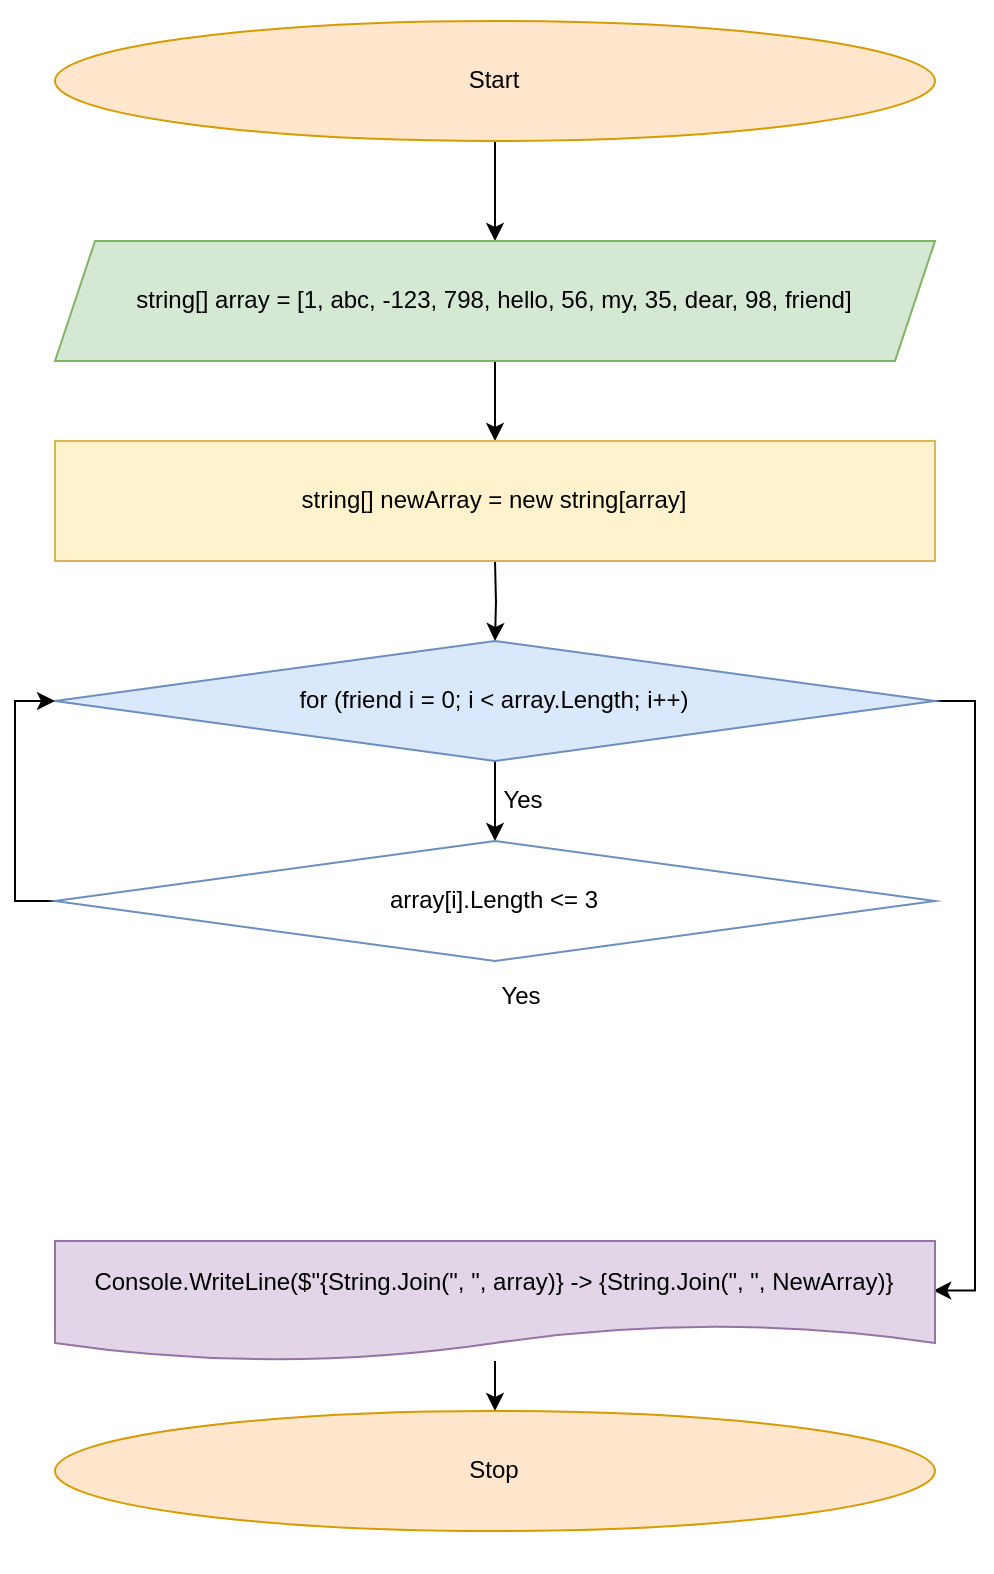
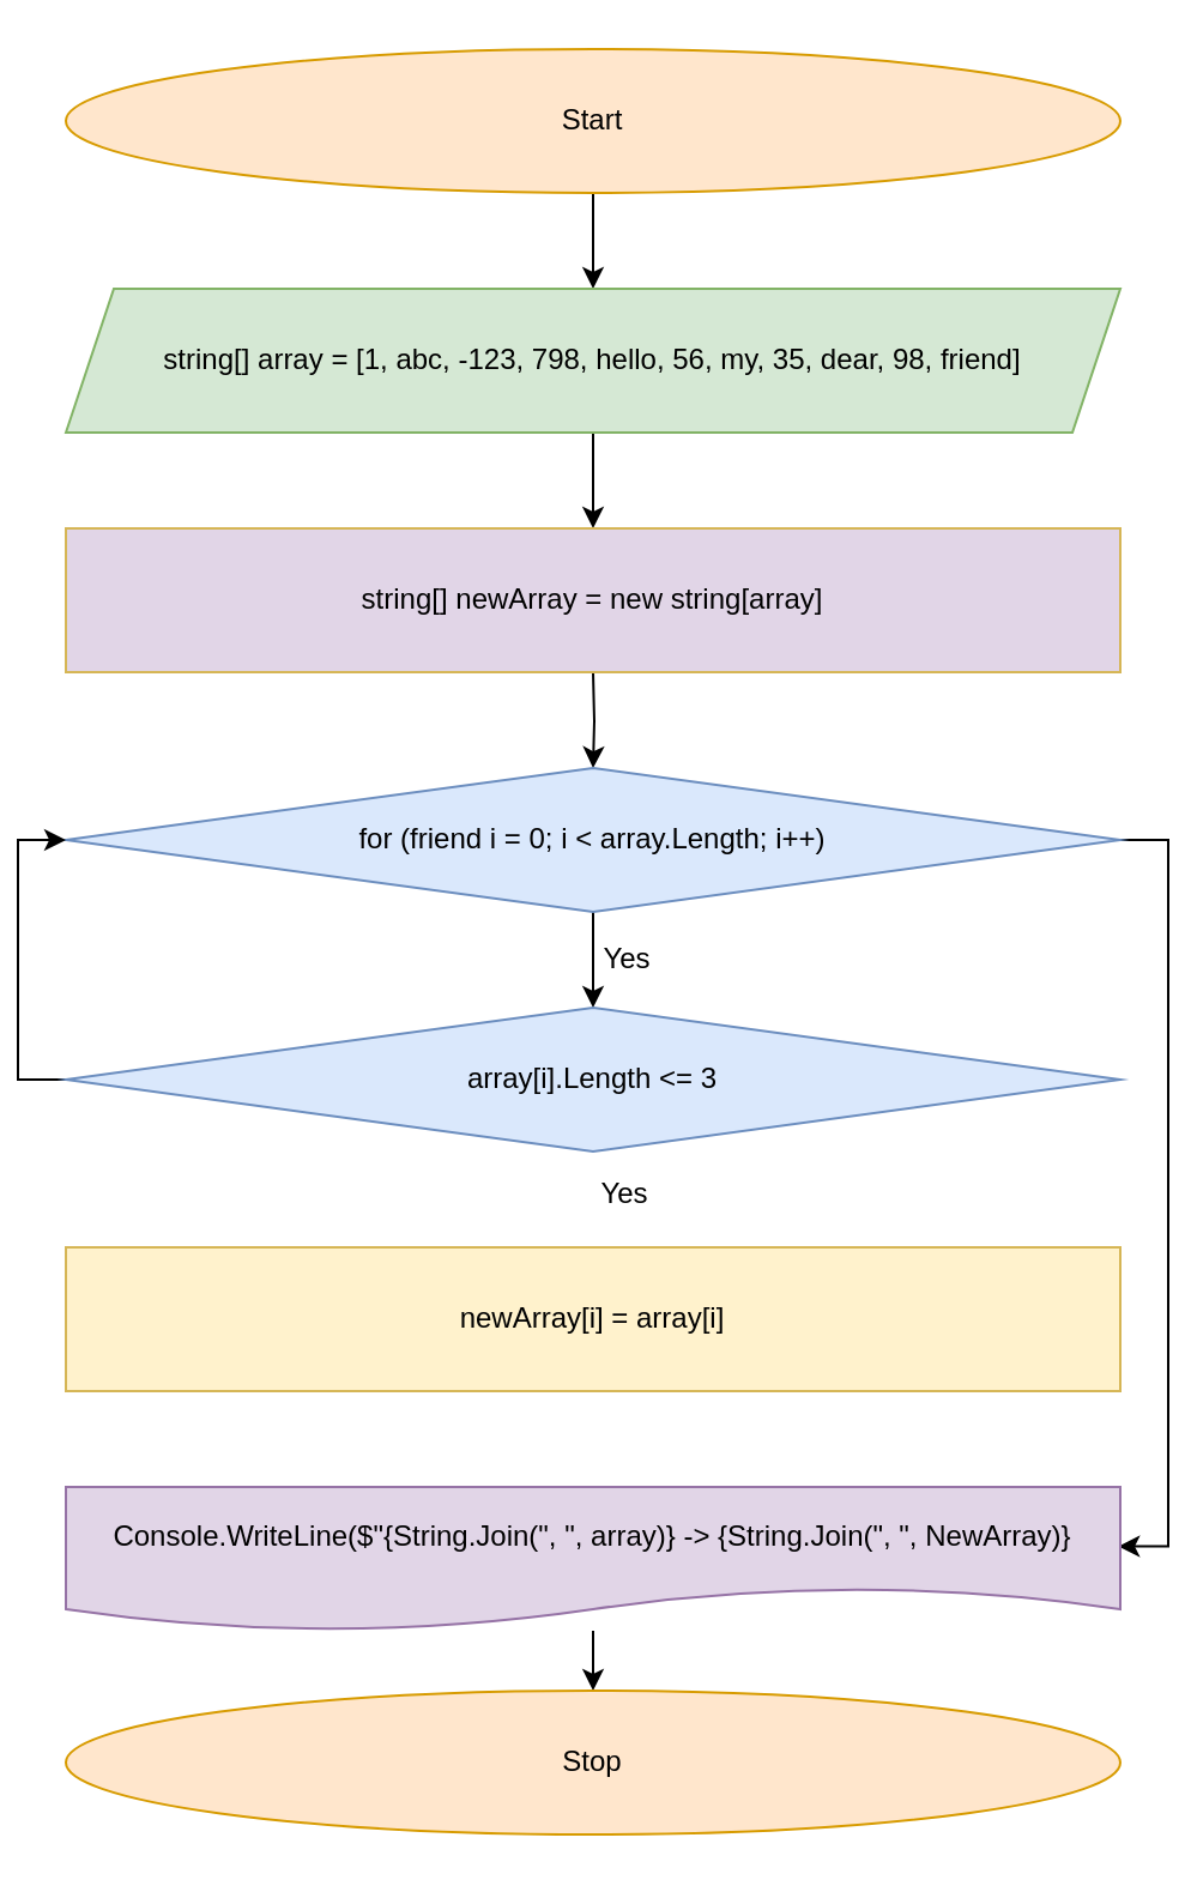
  <mxCell id="0" />
  <mxCell id="1" parent="0" />
  <mxCell id="2" value="" style="edgeStyle=orthogonalEdgeStyle;rounded=0;orthogonalLoop=1;jettySize=auto;html=1;entryX=0.5;entryY=0;entryDx=0;entryDy=0;" edge="1" parent="1" source="3" target="17"><mxGeometry relative="1" as="geometry"><mxPoint x="239" y="110" as="targetPoint" /></mxGeometry></mxCell>
- <mxCell id="3" value="Start" style="ellipse;whiteSpace=wrap;html=1;fillColor=#ffe6cc;strokeColor=#d79b00;" vertex="1" parent="1"><mxGeometry x="20" y="10" width="440" height="60" as="geometry" /></mxCell>
+ <mxCell id="3" value="Start" style="ellipse;whiteSpace=wrap;html=1;fillColor=#ffe6cc;strokeColor=#d79b00;" vertex="1" parent="1"><mxGeometry x="20" y="20" width="440" height="60" as="geometry" /></mxCell>
  <mxCell id="4" value="" style="edgeStyle=orthogonalEdgeStyle;rounded=0;orthogonalLoop=1;jettySize=auto;html=1;" edge="1" parent="1"><mxGeometry relative="1" as="geometry"><mxPoint x="240" y="280" as="sourcePoint" /><mxPoint x="240" y="320" as="targetPoint" /></mxGeometry></mxCell>
  <mxCell id="5" value="" style="edgeStyle=orthogonalEdgeStyle;rounded=0;orthogonalLoop=1;jettySize=auto;html=1;" edge="1" parent="1" source="7" target="9"><mxGeometry relative="1" as="geometry" /></mxCell>
  <mxCell id="6" style="edgeStyle=orthogonalEdgeStyle;rounded=0;orthogonalLoop=1;jettySize=auto;html=1;exitX=1;exitY=0.5;exitDx=0;exitDy=0;entryX=0.998;entryY=0.413;entryDx=0;entryDy=0;entryPerimeter=0;" edge="1" parent="1" source="7" target="11"><mxGeometry relative="1" as="geometry"><mxPoint x="498" y="580" as="targetPoint" /></mxGeometry></mxCell>
  <mxCell id="7" value="for (friend i = 0; i &amp;lt; array.Length; i++)" style="rhombus;whiteSpace=wrap;html=1;fillColor=#dae8fc;strokeColor=#6c8ebf;" vertex="1" parent="1"><mxGeometry x="20" y="320" width="440" height="60" as="geometry" /></mxCell>
  <mxCell id="8" style="edgeStyle=orthogonalEdgeStyle;rounded=0;orthogonalLoop=1;jettySize=auto;html=1;exitX=0;exitY=0.5;exitDx=0;exitDy=0;entryX=0;entryY=0.5;entryDx=0;entryDy=0;" edge="1" parent="1" source="9" target="7"><mxGeometry relative="1" as="geometry" /></mxCell>
- <mxCell id="9" value="array[i].Length &amp;lt;= 3" style="rhombus;whiteSpace=wrap;html=1;fillColor=#ffffff;strokeColor=#6c8ebf;" vertex="1" parent="1"><mxGeometry x="20" y="420" width="440" height="60" as="geometry" /></mxCell>
+ <mxCell id="9" value="array[i].Length &amp;lt;= 3" style="rhombus;whiteSpace=wrap;html=1;fillColor=#dae8fc;strokeColor=#6c8ebf;" vertex="1" parent="1"><mxGeometry x="20" y="420" width="440" height="60" as="geometry" /></mxCell>
  <mxCell id="10" value="" style="edgeStyle=orthogonalEdgeStyle;rounded=0;orthogonalLoop=1;jettySize=auto;html=1;" edge="1" parent="1" source="11" target="14"><mxGeometry relative="1" as="geometry" /></mxCell>
  <mxCell id="11" value="Console.WriteLine($&quot;{String.Join(&quot;, &quot;, array)} -&amp;gt; {String.Join(&quot;, &quot;, NewArray)}" style="shape=document;whiteSpace=wrap;html=1;boundedLbl=1;fillColor=#e1d5e7;strokeColor=#9673a6;" vertex="1" parent="1"><mxGeometry x="20" y="620" width="440" height="60" as="geometry" /></mxCell>
  <mxCell id="12" value="Yes" style="text;html=1;align=center;verticalAlign=middle;resizable=0;points=[];autosize=1;strokeColor=none;fillColor=none;" vertex="1" parent="1"><mxGeometry x="234" y="385" width="40" height="30" as="geometry" /></mxCell>
  <mxCell id="13" value="Yes" style="text;html=1;align=center;verticalAlign=middle;resizable=0;points=[];autosize=1;strokeColor=none;fillColor=none;" vertex="1" parent="1"><mxGeometry x="233" y="483" width="40" height="30" as="geometry" /></mxCell>
  <mxCell id="14" value="Stop" style="ellipse;whiteSpace=wrap;html=1;fillColor=#ffe6cc;strokeColor=#d79b00;" vertex="1" parent="1"><mxGeometry x="20" y="705" width="440" height="60" as="geometry" /></mxCell>
+ <mxCell id="15" value="newArray[i] = array[i]" style="rounded=0;whiteSpace=wrap;html=1;fillColor=#fff2cc;strokeColor=#d6b656;" vertex="1" parent="1"><mxGeometry x="20" y="520" width="440" height="60" as="geometry" /></mxCell>
  <mxCell id="16" value="" style="edgeStyle=orthogonalEdgeStyle;rounded=0;orthogonalLoop=1;jettySize=auto;html=1;" edge="1" parent="1" source="17"><mxGeometry relative="1" as="geometry"><mxPoint x="240" y="220" as="targetPoint" /></mxGeometry></mxCell>
  <mxCell id="17" value="string[] array = [1, abc, -123, 798, hello, 56, my, 35, dear, 98, friend]" style="shape=parallelogram;perimeter=parallelogramPerimeter;whiteSpace=wrap;html=1;fixedSize=1;fillColor=#d5e8d4;strokeColor=#82b366;" vertex="1" parent="1"><mxGeometry x="20" y="120" width="440" height="60" as="geometry" /></mxCell>
- <mxCell id="18" value="string[] newArray = new string[array]" style="rounded=0;whiteSpace=wrap;html=1;fillColor=#fff2cc;strokeColor=#d6b656;" vertex="1" parent="1"><mxGeometry x="20" y="220" width="440" height="60" as="geometry" /></mxCell>
+ <mxCell id="18" value="string[] newArray = new string[array]" style="rounded=0;whiteSpace=wrap;html=1;fillColor=#e1d5e7;strokeColor=#d6b656;" vertex="1" parent="1"><mxGeometry x="20" y="220" width="440" height="60" as="geometry" /></mxCell>
